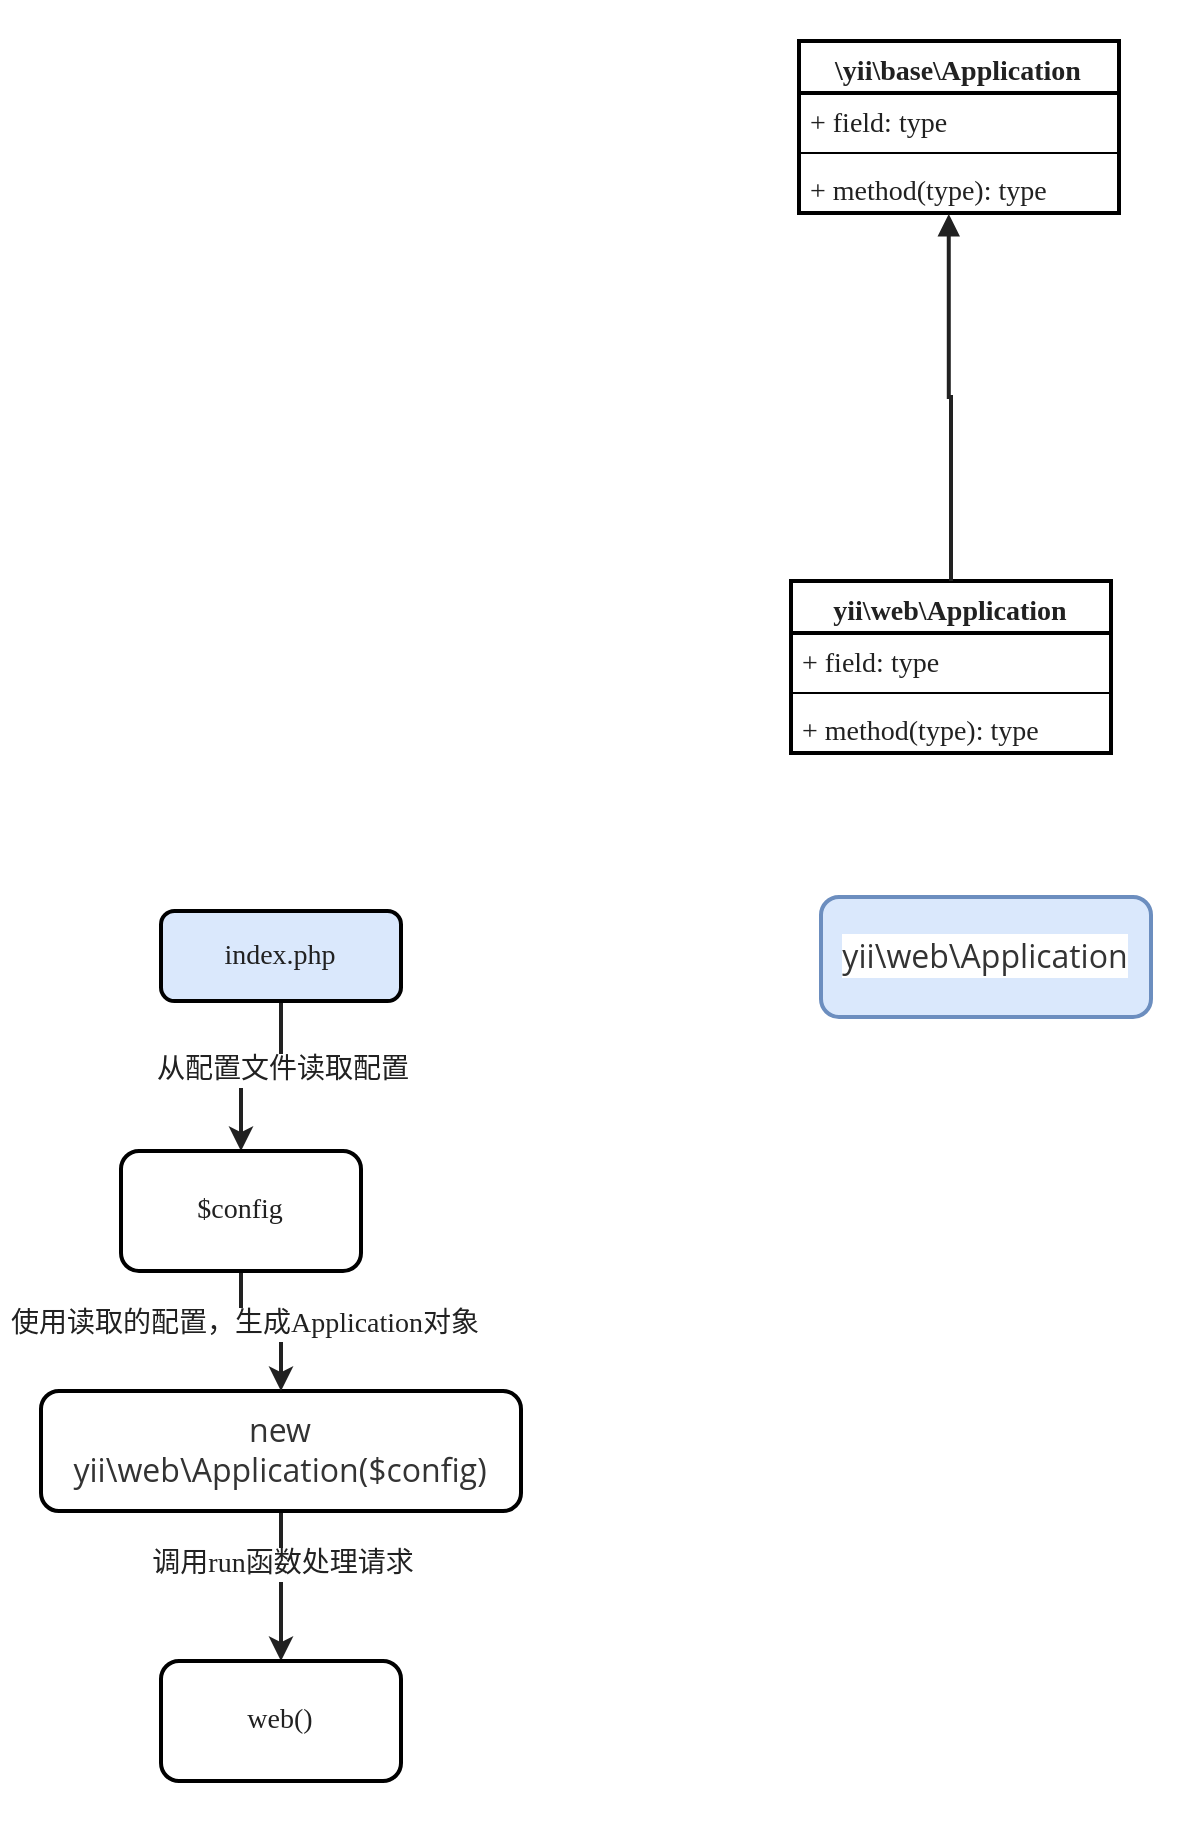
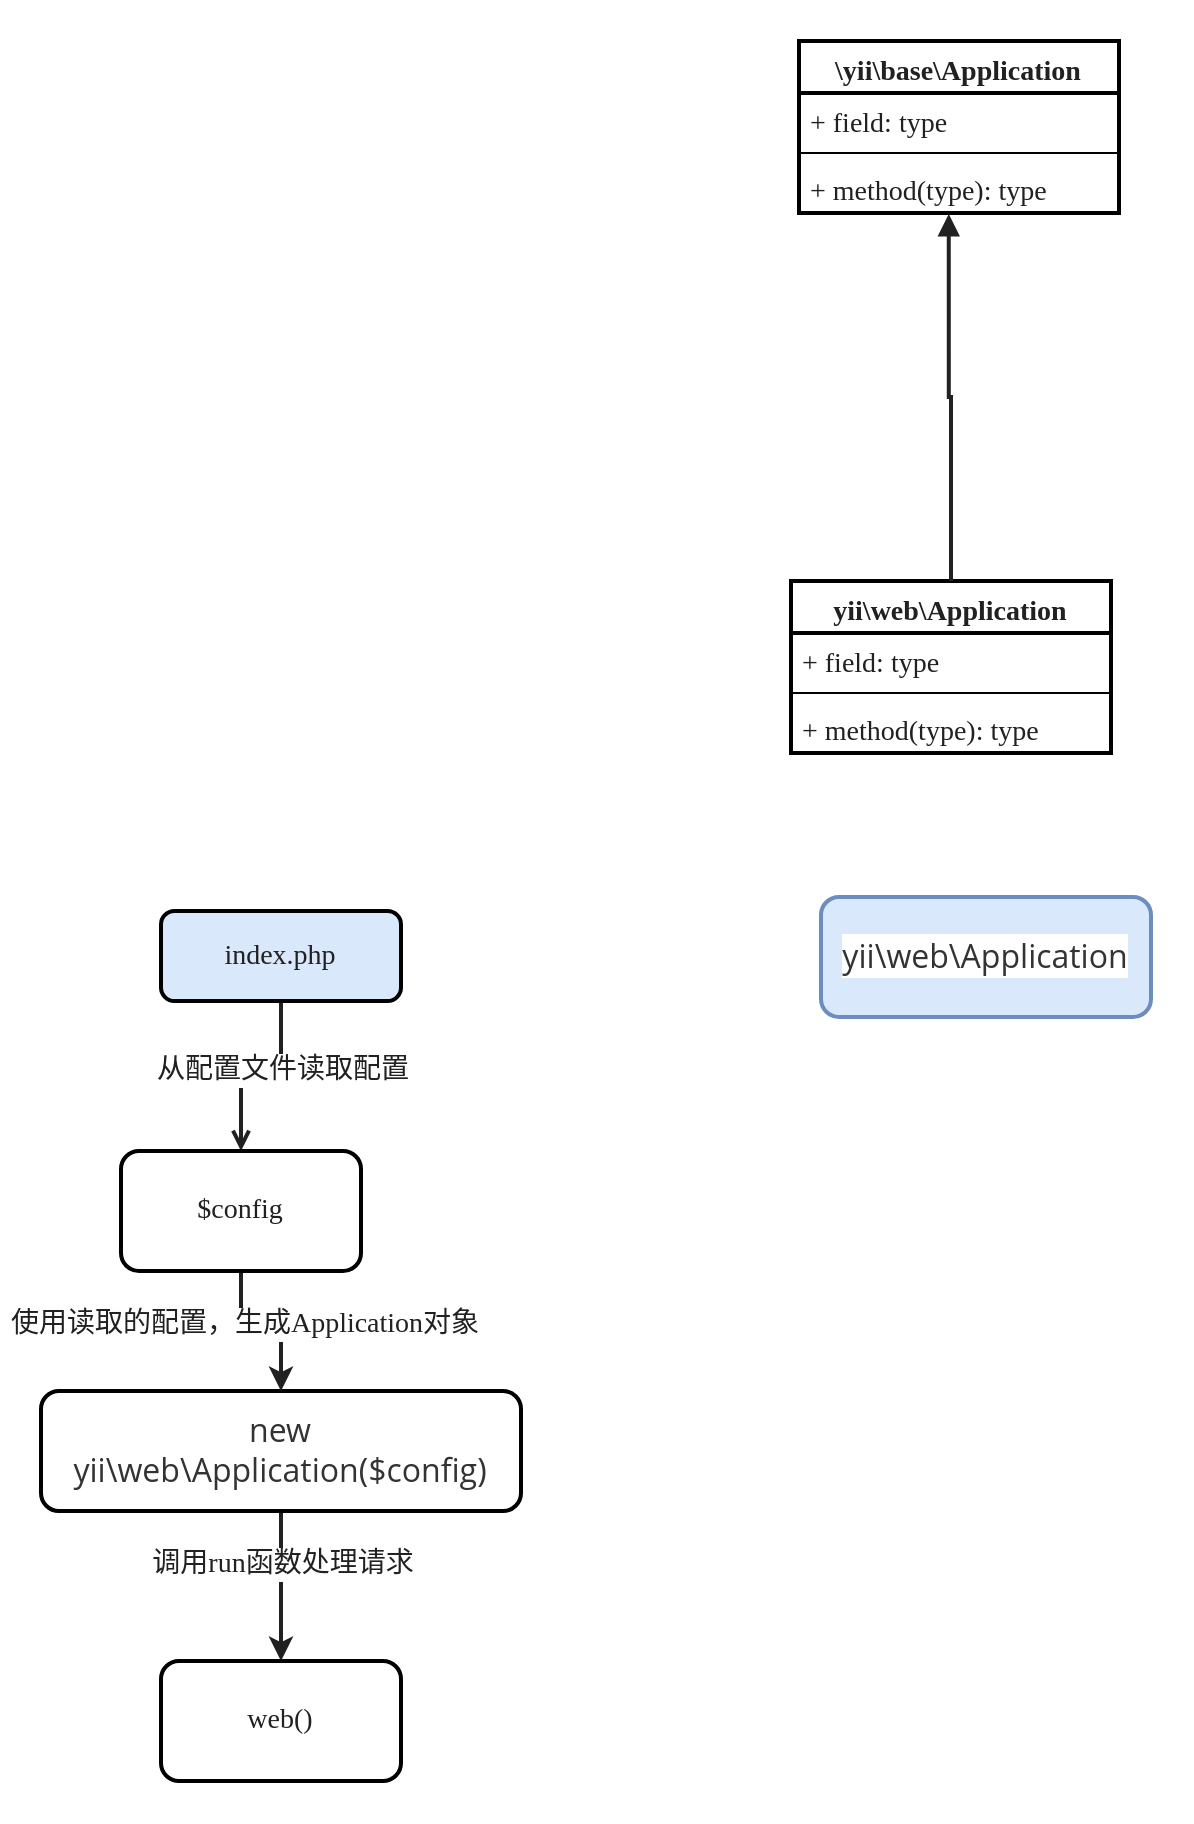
  <mxCell id="0" />
  <mxCell id="1" parent="0" />
- <mxCell id="2" style="edgeStyle=orthogonalEdgeStyle;rounded=0;orthogonalLoop=3;jettySize=auto;html=1;entryX=0.5;entryY=0;entryDx=0;entryDy=0;fontColor=#212121;strokeColor=#212121;strokeWidth=2;" edge="1" parent="1" source="4" target="10"><mxGeometry relative="1" as="geometry" /></mxCell>
+ <mxCell id="2" style="edgeStyle=orthogonalEdgeStyle;rounded=0;orthogonalLoop=3;jettySize=auto;html=1;entryX=0.5;entryY=0;entryDx=0;entryDy=0;fontColor=#212121;strokeColor=#212121;strokeWidth=2;endArrow=open;" edge="1" parent="1" source="4" target="10"><mxGeometry relative="1" as="geometry" /></mxCell>
  <mxCell id="3" value="从配置文件读取配置" style="edgeLabel;html=1;align=center;verticalAlign=middle;resizable=0;points=[];fontSize=14;fontFamily=Microsoft YaHei;fontColor=#212121;" vertex="1" connectable="0" parent="2"><mxGeometry x="-0.293" relative="1" as="geometry"><mxPoint as="offset" /></mxGeometry></mxCell>
  <mxCell id="4" value="index.php" style="rounded=1;whiteSpace=wrap;html=1;fontFamily=Microsoft YaHei;fontSize=14;fontColor=#212121;strokeWidth=2;fillColor=#dae8fc;" vertex="1" parent="1"><mxGeometry x="80" y="455" width="120" height="45" as="geometry" /></mxCell>
  <mxCell id="5" style="edgeStyle=orthogonalEdgeStyle;rounded=0;orthogonalLoop=3;jettySize=auto;html=1;entryX=0.5;entryY=0;entryDx=0;entryDy=0;fontColor=#212121;strokeColor=#212121;strokeWidth=2;" edge="1" parent="1" source="7" target="11"><mxGeometry relative="1" as="geometry" /></mxCell>
  <mxCell id="6" value="调用run函数处理请求" style="edgeLabel;html=1;align=center;verticalAlign=middle;resizable=0;points=[];fontSize=14;fontFamily=Microsoft YaHei;fontColor=#212121;" vertex="1" connectable="0" parent="5"><mxGeometry x="-0.299" relative="1" as="geometry"><mxPoint as="offset" /></mxGeometry></mxCell>
  <mxCell id="7" value="&lt;span style=&quot;color: rgb(51, 51, 51); font-family: &amp;quot;Open Sans&amp;quot;, &amp;quot;Clear Sans&amp;quot;, &amp;quot;Helvetica Neue&amp;quot;, Helvetica, Arial, sans-serif; font-size: 16px; orphans: 4; text-align: left; background-color: rgb(255, 255, 255);&quot;&gt;new yii\web\Application($config)&lt;/span&gt;" style="rounded=1;whiteSpace=wrap;html=1;fontFamily=Microsoft YaHei;fontSize=14;fontColor=#212121;strokeWidth=2;" vertex="1" parent="1"><mxGeometry x="20" y="695" width="240" height="60" as="geometry" /></mxCell>
  <mxCell id="8" style="edgeStyle=orthogonalEdgeStyle;rounded=0;orthogonalLoop=3;jettySize=auto;html=1;entryX=0.5;entryY=0;entryDx=0;entryDy=0;fontColor=#212121;strokeColor=#212121;strokeWidth=2;" edge="1" parent="1" source="10" target="7"><mxGeometry relative="1" as="geometry" /></mxCell>
  <mxCell id="9" value="使用读取的配置，生成Application对象" style="edgeLabel;html=1;align=center;verticalAlign=middle;resizable=0;points=[];fontSize=14;fontFamily=Microsoft YaHei;fontColor=#212121;" vertex="1" connectable="0" parent="8"><mxGeometry x="-0.339" y="1" relative="1" as="geometry"><mxPoint as="offset" /></mxGeometry></mxCell>
  <mxCell id="10" value="$config" style="rounded=1;whiteSpace=wrap;html=1;fontFamily=Microsoft YaHei;fontSize=14;fontColor=#212121;strokeWidth=2;" vertex="1" parent="1"><mxGeometry x="60" y="575" width="120" height="60" as="geometry" /></mxCell>
  <mxCell id="11" value="web()" style="rounded=1;whiteSpace=wrap;html=1;fontFamily=Microsoft YaHei;fontSize=14;fontColor=#212121;strokeWidth=2;" vertex="1" parent="1"><mxGeometry x="80" y="830" width="120" height="60" as="geometry" /></mxCell>
  <mxCell id="12" value="&lt;span style=&quot;color: rgb(51, 51, 51); font-family: &amp;quot;Open Sans&amp;quot;, &amp;quot;Clear Sans&amp;quot;, &amp;quot;Helvetica Neue&amp;quot;, Helvetica, Arial, sans-serif; font-size: 16px; orphans: 4; text-align: left; background-color: rgb(255, 255, 255);&quot;&gt;yii\web\Application&lt;/span&gt;" style="rounded=1;whiteSpace=wrap;html=1;fontFamily=Microsoft YaHei;fontSize=14;fontColor=#212121;strokeWidth=2;fillColor=#dae8fc;strokeColor=#6c8ebf;" vertex="1" parent="1"><mxGeometry x="410" y="448" width="165" height="60" as="geometry" /></mxCell>
  <mxCell id="13" value="yii\web\Application" style="swimlane;fontStyle=1;align=center;verticalAlign=top;childLayout=stackLayout;horizontal=1;startSize=26;horizontalStack=0;resizeParent=1;resizeParentMax=0;resizeLast=0;collapsible=1;marginBottom=0;fontFamily=Microsoft YaHei;fontSize=14;fontColor=#212121;strokeWidth=2;" vertex="1" parent="1"><mxGeometry x="395" y="290" width="160" height="86" as="geometry" /></mxCell>
  <mxCell id="14" value="+ field: type" style="text;strokeColor=none;fillColor=none;align=left;verticalAlign=top;spacingLeft=4;spacingRight=4;overflow=hidden;rotatable=0;points=[[0,0.5],[1,0.5]];portConstraint=eastwest;fontFamily=Microsoft YaHei;fontSize=14;fontColor=#212121;" vertex="1" parent="13"><mxGeometry y="26" width="160" height="26" as="geometry" /></mxCell>
  <mxCell id="15" value="" style="line;strokeWidth=1;fillColor=none;align=left;verticalAlign=middle;spacingTop=-1;spacingLeft=3;spacingRight=3;rotatable=0;labelPosition=right;points=[];portConstraint=eastwest;fontFamily=Microsoft YaHei;fontSize=14;fontColor=#212121;" vertex="1" parent="13"><mxGeometry y="52" width="160" height="8" as="geometry" /></mxCell>
  <mxCell id="16" value="+ method(type): type" style="text;strokeColor=none;fillColor=none;align=left;verticalAlign=top;spacingLeft=4;spacingRight=4;overflow=hidden;rotatable=0;points=[[0,0.5],[1,0.5]];portConstraint=eastwest;fontFamily=Microsoft YaHei;fontSize=14;fontColor=#212121;" vertex="1" parent="13"><mxGeometry y="60" width="160" height="26" as="geometry" /></mxCell>
  <mxCell id="17" value="\yii\base\Application" style="swimlane;fontStyle=1;align=center;verticalAlign=top;childLayout=stackLayout;horizontal=1;startSize=26;horizontalStack=0;resizeParent=1;resizeParentMax=0;resizeLast=0;collapsible=1;marginBottom=0;fontFamily=Microsoft YaHei;fontSize=14;fontColor=#212121;strokeWidth=2;" vertex="1" parent="1"><mxGeometry x="399" y="20" width="160" height="86" as="geometry"><mxRectangle x="525" y="-330" width="195" height="30" as="alternateBounds" /></mxGeometry></mxCell>
  <mxCell id="18" value="+ field: type" style="text;strokeColor=none;fillColor=none;align=left;verticalAlign=top;spacingLeft=4;spacingRight=4;overflow=hidden;rotatable=0;points=[[0,0.5],[1,0.5]];portConstraint=eastwest;fontFamily=Microsoft YaHei;fontSize=14;fontColor=#212121;" vertex="1" parent="17"><mxGeometry y="26" width="160" height="26" as="geometry" /></mxCell>
  <mxCell id="19" value="" style="line;strokeWidth=1;fillColor=none;align=left;verticalAlign=middle;spacingTop=-1;spacingLeft=3;spacingRight=3;rotatable=0;labelPosition=right;points=[];portConstraint=eastwest;fontFamily=Microsoft YaHei;fontSize=14;fontColor=#212121;" vertex="1" parent="17"><mxGeometry y="52" width="160" height="8" as="geometry" /></mxCell>
  <mxCell id="20" value="+ method(type): type" style="text;strokeColor=none;fillColor=none;align=left;verticalAlign=top;spacingLeft=4;spacingRight=4;overflow=hidden;rotatable=0;points=[[0,0.5],[1,0.5]];portConstraint=eastwest;fontFamily=Microsoft YaHei;fontSize=14;fontColor=#212121;" vertex="1" parent="17"><mxGeometry y="60" width="160" height="26" as="geometry" /></mxCell>
  <mxCell id="21" value="" style="endArrow=block;endFill=1;html=1;edgeStyle=orthogonalEdgeStyle;align=left;verticalAlign=top;rounded=0;fontColor=#212121;strokeColor=#212121;strokeWidth=2;exitX=0.5;exitY=0;exitDx=0;exitDy=0;entryX=0.468;entryY=1.018;entryDx=0;entryDy=0;entryPerimeter=0;" edge="1" parent="1" source="13" target="20"><mxGeometry x="-1" relative="1" as="geometry"><mxPoint x="335" y="140" as="sourcePoint" /><mxPoint x="495" y="140" as="targetPoint" /></mxGeometry></mxCell>
